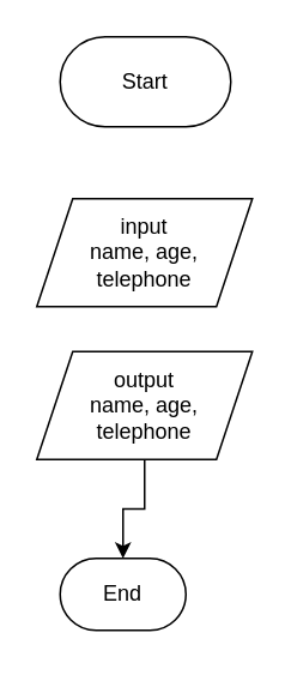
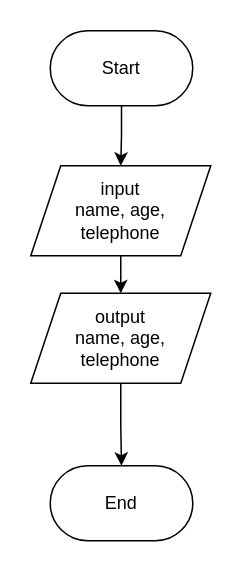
  <mxCell id="0" />
  <mxCell id="1" parent="0" />
+ <mxCell id="2" value="" style="edgeStyle=orthogonalEdgeStyle;rounded=0;orthogonalLoop=1;jettySize=auto;html=1;" edge="1" parent="1" source="3" target="5"><mxGeometry relative="1" as="geometry" /></mxCell>
  <mxCell id="3" value="Start" style="rounded=1;whiteSpace=wrap;html=1;arcSize=50;" vertex="1" parent="1"><mxGeometry x="33" y="20" width="95" height="50" as="geometry" /></mxCell>
+ <mxCell id="4" value="" style="edgeStyle=orthogonalEdgeStyle;rounded=0;orthogonalLoop=1;jettySize=auto;html=1;" edge="1" parent="1" source="5" target="7"><mxGeometry relative="1" as="geometry" /></mxCell>
  <mxCell id="5" value="&lt;div&gt;input&lt;br&gt;&lt;/div&gt;&lt;div&gt;name, age,&lt;/div&gt;telephone" style="shape=parallelogram;perimeter=parallelogramPerimeter;whiteSpace=wrap;html=1;fixedSize=1;" vertex="1" parent="1"><mxGeometry x="20" y="110" width="120" height="60" as="geometry" /></mxCell>
  <mxCell id="6" value="" style="edgeStyle=orthogonalEdgeStyle;rounded=0;orthogonalLoop=1;jettySize=auto;html=1;" edge="1" parent="1" source="7" target="8"><mxGeometry relative="1" as="geometry" /></mxCell>
  <mxCell id="7" value="&lt;div&gt;output&lt;/div&gt;&lt;div&gt;name, age,&lt;/div&gt;&lt;div&gt;telephone&lt;br&gt;&lt;/div&gt;" style="shape=parallelogram;perimeter=parallelogramPerimeter;whiteSpace=wrap;html=1;fixedSize=1;" vertex="1" parent="1"><mxGeometry x="20" y="195" width="120" height="60" as="geometry" /></mxCell>
- <mxCell id="8" value="End" style="rounded=1;whiteSpace=wrap;html=1;arcSize=50;" vertex="1" parent="1"><mxGeometry x="33" y="310" width="70" height="40" as="geometry" /></mxCell>
+ <mxCell id="8" value="End" style="rounded=1;whiteSpace=wrap;html=1;arcSize=50;" vertex="1" parent="1"><mxGeometry x="33" y="310" width="95" height="50" as="geometry" /></mxCell>
